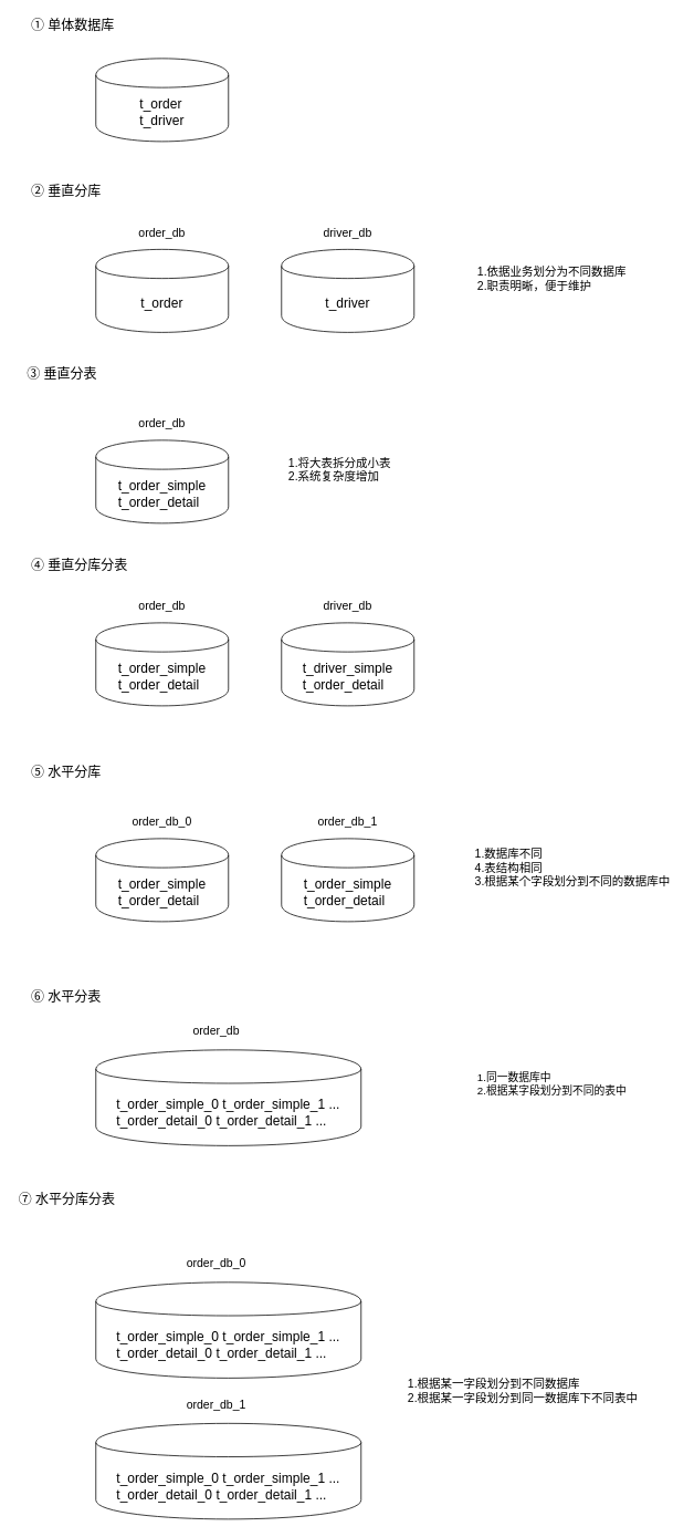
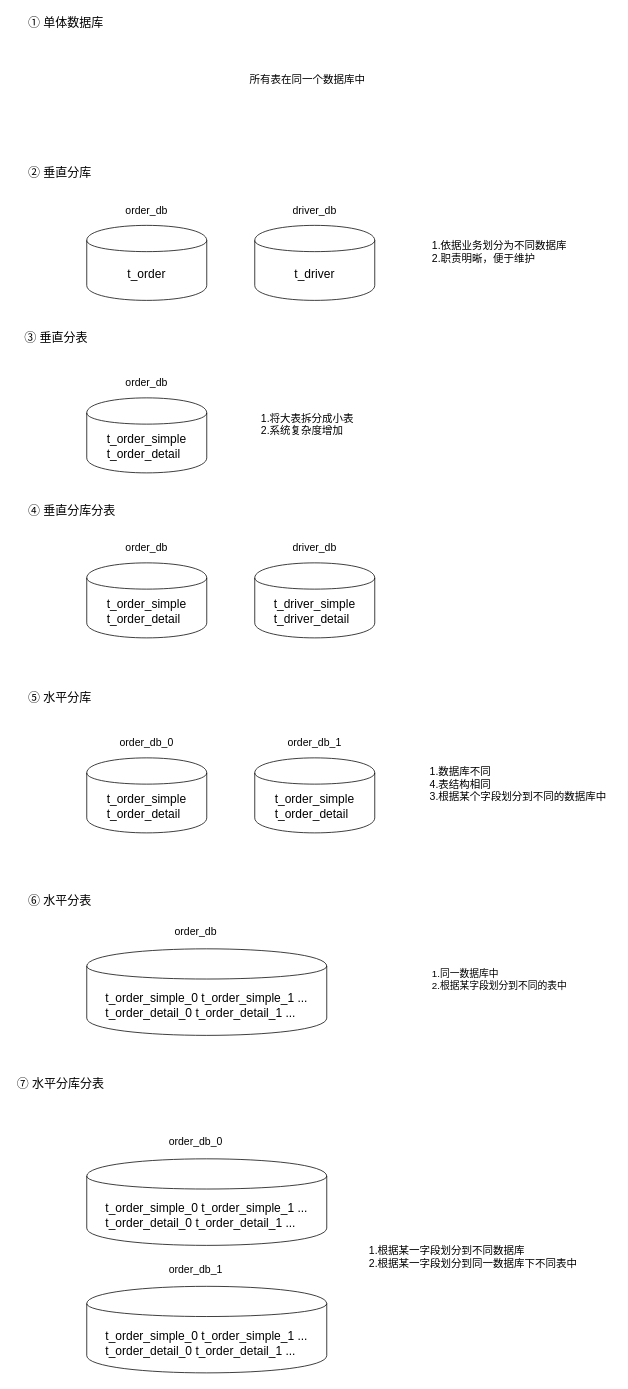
  <mxCell id="0" />
  <mxCell id="1" parent="0" />
  <mxCell id="2" value="&lt;font style=&quot;font-size: 16px&quot;&gt;① 单体数据库&lt;/font&gt;" style="text;html=1;strokeColor=none;fillColor=none;align=left;verticalAlign=middle;whiteSpace=wrap;rounded=0;" parent="1" vertex="1"><mxGeometry x="35" y="20" width="110" height="20" as="geometry" /></mxCell>
- <mxCell id="3" value="&lt;div style=&quot;text-align: justify&quot;&gt;&lt;span style=&quot;font-size: 16px&quot;&gt;t_order&lt;/span&gt;&lt;/div&gt;&lt;font style=&quot;font-size: 16px&quot;&gt;&lt;div style=&quot;text-align: justify&quot;&gt;&lt;span&gt;t_driver&lt;/span&gt;&lt;/div&gt;&lt;/font&gt;" style="shape=cylinder;whiteSpace=wrap;html=1;boundedLbl=1;backgroundOutline=1;align=center;" parent="1" vertex="1"><mxGeometry x="115" y="70" width="160" height="100" as="geometry" /></mxCell>
  <mxCell id="4" value="&lt;font style=&quot;font-size: 16px&quot;&gt;② 垂直分库&lt;/font&gt;" style="text;html=1;strokeColor=none;fillColor=none;align=left;verticalAlign=middle;whiteSpace=wrap;rounded=0;" parent="1" vertex="1"><mxGeometry x="35" y="220" width="110" height="20" as="geometry" /></mxCell>
  <mxCell id="5" value="&lt;font style=&quot;font-size: 16px&quot;&gt;③ 垂直分表&lt;/font&gt;" style="text;html=1;strokeColor=none;fillColor=none;align=left;verticalAlign=middle;whiteSpace=wrap;rounded=0;" parent="1" vertex="1"><mxGeometry x="30" y="440" width="110" height="20" as="geometry" /></mxCell>
  <mxCell id="6" value="&lt;span style=&quot;font-size: 16px&quot;&gt;⑤ 水平分库&lt;/span&gt;" style="text;html=1;strokeColor=none;fillColor=none;align=left;verticalAlign=middle;whiteSpace=wrap;rounded=0;" parent="1" vertex="1"><mxGeometry x="35" y="920" width="110" height="20" as="geometry" /></mxCell>
  <mxCell id="7" value="" style="group" parent="1" vertex="1" connectable="0"><mxGeometry x="115" y="980" width="160" height="130" as="geometry" /></mxCell>
  <mxCell id="8" value="&lt;div style=&quot;text-align: justify&quot;&gt;&lt;span style=&quot;font-size: 16px&quot;&gt;t_order_simple&lt;/span&gt;&lt;/div&gt;&lt;font style=&quot;font-size: 16px&quot;&gt;&lt;div style=&quot;text-align: justify&quot;&gt;&lt;span&gt;t_order_detail&lt;/span&gt;&lt;/div&gt;&lt;/font&gt;" style="shape=cylinder;whiteSpace=wrap;html=1;boundedLbl=1;backgroundOutline=1;align=center;" parent="7" vertex="1"><mxGeometry y="30" width="160" height="100" as="geometry" /></mxCell>
  <mxCell id="9" value="&lt;font style=&quot;font-size: 14px&quot;&gt;order_db_0&lt;/font&gt;" style="text;html=1;strokeColor=none;fillColor=none;align=center;verticalAlign=middle;whiteSpace=wrap;rounded=0;" parent="7" vertex="1"><mxGeometry x="45" width="70" height="20" as="geometry" /></mxCell>
  <mxCell id="10" value="" style="group" parent="1" vertex="1" connectable="0"><mxGeometry x="115" y="500" width="160" height="130" as="geometry" /></mxCell>
  <mxCell id="11" value="&lt;div style=&quot;text-align: justify&quot;&gt;&lt;span style=&quot;font-size: 16px&quot;&gt;t_order_simple&lt;/span&gt;&lt;/div&gt;&lt;font style=&quot;font-size: 16px&quot;&gt;&lt;div style=&quot;text-align: justify&quot;&gt;&lt;span&gt;t_order_detail&lt;/span&gt;&lt;/div&gt;&lt;/font&gt;" style="shape=cylinder;whiteSpace=wrap;html=1;boundedLbl=1;backgroundOutline=1;align=center;" parent="10" vertex="1"><mxGeometry y="30" width="160" height="100" as="geometry" /></mxCell>
  <mxCell id="12" value="&lt;font style=&quot;font-size: 14px&quot;&gt;order_db&lt;/font&gt;" style="text;html=1;strokeColor=none;fillColor=none;align=center;verticalAlign=middle;whiteSpace=wrap;rounded=0;" parent="10" vertex="1"><mxGeometry x="45" width="70" height="20" as="geometry" /></mxCell>
  <mxCell id="13" value="" style="group" parent="1" vertex="1" connectable="0"><mxGeometry x="339" y="270" width="160" height="130" as="geometry" /></mxCell>
  <mxCell id="14" value="&lt;div style=&quot;text-align: justify&quot;&gt;&lt;span style=&quot;font-size: 16px&quot;&gt;t_driver&lt;/span&gt;&lt;/div&gt;" style="shape=cylinder;whiteSpace=wrap;html=1;boundedLbl=1;backgroundOutline=1;align=center;" parent="13" vertex="1"><mxGeometry y="30" width="160" height="100" as="geometry" /></mxCell>
  <mxCell id="15" value="&lt;font style=&quot;font-size: 14px&quot;&gt;driver_db&lt;/font&gt;" style="text;html=1;strokeColor=none;fillColor=none;align=center;verticalAlign=middle;whiteSpace=wrap;rounded=0;" parent="13" vertex="1"><mxGeometry x="45" width="70" height="20" as="geometry" /></mxCell>
  <mxCell id="16" value="" style="group" parent="1" vertex="1" connectable="0"><mxGeometry x="115" y="270" width="160" height="130" as="geometry" /></mxCell>
  <mxCell id="17" value="&lt;div style=&quot;text-align: justify&quot;&gt;&lt;span style=&quot;font-size: 16px&quot;&gt;t_order&lt;/span&gt;&lt;/div&gt;" style="shape=cylinder;whiteSpace=wrap;html=1;boundedLbl=1;backgroundOutline=1;align=center;" parent="16" vertex="1"><mxGeometry y="30" width="160" height="100" as="geometry" /></mxCell>
  <mxCell id="18" value="&lt;font style=&quot;font-size: 14px&quot;&gt;order_db&lt;/font&gt;" style="text;html=1;strokeColor=none;fillColor=none;align=center;verticalAlign=middle;whiteSpace=wrap;rounded=0;" parent="16" vertex="1"><mxGeometry x="45" width="70" height="20" as="geometry" /></mxCell>
  <mxCell id="19" value="" style="group" parent="1" vertex="1" connectable="0"><mxGeometry x="339" y="980" width="160" height="130" as="geometry" /></mxCell>
  <mxCell id="20" value="&lt;div style=&quot;text-align: justify&quot;&gt;&lt;span style=&quot;font-size: 16px&quot;&gt;t_order_simple&lt;/span&gt;&lt;/div&gt;&lt;font style=&quot;font-size: 16px&quot;&gt;&lt;div style=&quot;text-align: justify&quot;&gt;&lt;span&gt;t_order_detail&lt;/span&gt;&lt;/div&gt;&lt;/font&gt;" style="shape=cylinder;whiteSpace=wrap;html=1;boundedLbl=1;backgroundOutline=1;align=center;" parent="19" vertex="1"><mxGeometry y="30" width="160" height="100" as="geometry" /></mxCell>
  <mxCell id="21" value="&lt;font style=&quot;font-size: 14px&quot;&gt;order_db_1&lt;/font&gt;" style="text;html=1;strokeColor=none;fillColor=none;align=center;verticalAlign=middle;whiteSpace=wrap;rounded=0;" parent="19" vertex="1"><mxGeometry x="45" width="70" height="20" as="geometry" /></mxCell>
  <mxCell id="22" value="&lt;font style=&quot;font-size: 16px&quot;&gt;⑥ 水平分表&lt;/font&gt;" style="text;html=1;strokeColor=none;fillColor=none;align=left;verticalAlign=middle;whiteSpace=wrap;rounded=0;" parent="1" vertex="1"><mxGeometry x="35" y="1190" width="110" height="20" as="geometry" /></mxCell>
  <mxCell id="23" value="" style="group" parent="1" vertex="1" connectable="0"><mxGeometry x="115" y="1230" width="320" height="150" as="geometry" /></mxCell>
  <mxCell id="24" value="&lt;div style=&quot;text-align: justify ; font-size: 16px&quot;&gt;&lt;font style=&quot;font-size: 16px&quot;&gt;t_order_simple_0&amp;nbsp;&lt;/font&gt;&lt;span&gt;t_order_simple_1 ...&lt;/span&gt;&lt;/div&gt;&lt;font style=&quot;font-size: 16px&quot;&gt;&lt;font style=&quot;font-size: 16px&quot;&gt;&lt;div style=&quot;text-align: justify&quot;&gt;&lt;span&gt;t_order_detail_0&lt;/span&gt;&lt;font&gt;&amp;nbsp;&lt;/font&gt;&lt;span&gt;t_order_detail_1 ...&lt;/span&gt;&lt;/div&gt;&lt;/font&gt;&lt;/font&gt;" style="shape=cylinder;whiteSpace=wrap;html=1;boundedLbl=1;backgroundOutline=1;align=center;" parent="23" vertex="1"><mxGeometry y="34.617" width="320" height="115.383" as="geometry" /></mxCell>
  <mxCell id="25" value="&lt;font style=&quot;font-size: 14px&quot;&gt;order_db&lt;/font&gt;" style="text;html=1;strokeColor=none;fillColor=none;align=center;verticalAlign=middle;whiteSpace=wrap;rounded=0;" parent="23" vertex="1"><mxGeometry x="81.562" width="126.875" height="23.077" as="geometry" /></mxCell>
  <mxCell id="26" value="&lt;div style=&quot;text-align: justify ; font-size: 14px&quot;&gt;&lt;font style=&quot;font-size: 14px&quot;&gt;1.数据库不同&lt;/font&gt;&lt;/div&gt;&lt;div style=&quot;text-align: justify ; font-size: 14px&quot;&gt;&lt;span&gt;&lt;font style=&quot;font-size: 14px&quot;&gt;4.表结构相同&lt;/font&gt;&lt;/span&gt;&lt;/div&gt;&lt;div style=&quot;text-align: justify ; font-size: 14px&quot;&gt;&lt;font style=&quot;font-size: 14px&quot;&gt;3.根据某个字段划分到不同的数据库中&lt;/font&gt;&lt;/div&gt;" style="text;html=1;align=center;verticalAlign=middle;resizable=0;points=[];autosize=1;" parent="1" vertex="1"><mxGeometry x="565" y="1020" width="250" height="50" as="geometry" /></mxCell>
+ <mxCell id="27" value="&lt;div style=&quot;text-align: justify&quot;&gt;&lt;span&gt;&lt;font style=&quot;font-size: 14px&quot;&gt;所有表在同一个数据库中&lt;/font&gt;&lt;/span&gt;&lt;/div&gt;" style="text;html=1;align=center;verticalAlign=middle;resizable=0;points=[];autosize=1;" parent="1" vertex="1"><mxGeometry x="324" y="96" width="170" height="20" as="geometry" /></mxCell>
  <mxCell id="28" value="&lt;div style=&quot;text-align: justify ; font-size: 14px&quot;&gt;&lt;font style=&quot;font-size: 14px&quot;&gt;1.依据业务划分为不同数据库&lt;/font&gt;&lt;/div&gt;&lt;div style=&quot;text-align: justify ; font-size: 14px&quot;&gt;&lt;font style=&quot;font-size: 14px&quot;&gt;2.职责明晰，便于维护&lt;/font&gt;&lt;/div&gt;" style="text;html=1;align=center;verticalAlign=middle;resizable=0;points=[];autosize=1;" parent="1" vertex="1"><mxGeometry x="565" y="320" width="200" height="30" as="geometry" /></mxCell>
  <mxCell id="29" value="&lt;div style=&quot;text-align: justify ; font-size: 14px&quot;&gt;&lt;font style=&quot;font-size: 14px&quot;&gt;1.将大表拆分成小表&lt;/font&gt;&lt;/div&gt;&lt;div style=&quot;text-align: justify ; font-size: 14px&quot;&gt;&lt;font style=&quot;font-size: 14px&quot;&gt;2.系统复杂度增加&lt;/font&gt;&lt;/div&gt;" style="text;html=1;align=center;verticalAlign=middle;resizable=0;points=[];autosize=1;" parent="1" vertex="1"><mxGeometry x="339" y="550" width="140" height="30" as="geometry" /></mxCell>
  <mxCell id="30" value="&lt;font style=&quot;font-size: 16px&quot;&gt;④ 垂直分库分表&lt;/font&gt;" style="text;html=1;strokeColor=none;fillColor=none;align=left;verticalAlign=middle;whiteSpace=wrap;rounded=0;" parent="1" vertex="1"><mxGeometry x="35" y="670" width="120" height="20" as="geometry" /></mxCell>
  <mxCell id="31" value="" style="group" parent="1" vertex="1" connectable="0"><mxGeometry x="115" y="720" width="160" height="130" as="geometry" /></mxCell>
  <mxCell id="32" value="&lt;div style=&quot;text-align: justify&quot;&gt;&lt;span style=&quot;font-size: 16px&quot;&gt;t_order_simple&lt;/span&gt;&lt;/div&gt;&lt;font style=&quot;font-size: 16px&quot;&gt;&lt;div style=&quot;text-align: justify&quot;&gt;&lt;span&gt;t_order_detail&lt;/span&gt;&lt;/div&gt;&lt;/font&gt;" style="shape=cylinder;whiteSpace=wrap;html=1;boundedLbl=1;backgroundOutline=1;align=center;" parent="31" vertex="1"><mxGeometry y="30" width="160" height="100" as="geometry" /></mxCell>
  <mxCell id="33" value="&lt;font style=&quot;font-size: 14px&quot;&gt;order_db&lt;/font&gt;" style="text;html=1;strokeColor=none;fillColor=none;align=center;verticalAlign=middle;whiteSpace=wrap;rounded=0;" parent="31" vertex="1"><mxGeometry x="45" width="70" height="20" as="geometry" /></mxCell>
  <mxCell id="34" value="" style="group" parent="1" vertex="1" connectable="0"><mxGeometry x="339" y="720" width="160" height="130" as="geometry" /></mxCell>
- <mxCell id="35" value="&lt;div style=&quot;text-align: justify&quot;&gt;&lt;span style=&quot;font-size: 16px&quot;&gt;t_driver_simple&lt;/span&gt;&lt;/div&gt;&lt;div style=&quot;text-align: justify&quot;&gt;&lt;span style=&quot;font-size: 16px&quot;&gt;t_order_detail&lt;/span&gt;&lt;/div&gt;" style="shape=cylinder;whiteSpace=wrap;html=1;boundedLbl=1;backgroundOutline=1;align=center;" parent="34" vertex="1"><mxGeometry y="30" width="160" height="100" as="geometry" /></mxCell>
+ <mxCell id="35" value="&lt;div style=&quot;text-align: justify&quot;&gt;&lt;span style=&quot;font-size: 16px&quot;&gt;t_driver_simple&lt;/span&gt;&lt;/div&gt;&lt;div style=&quot;text-align: justify&quot;&gt;&lt;span style=&quot;font-size: 16px&quot;&gt;t_driver_detail&lt;/span&gt;&lt;/div&gt;" style="shape=cylinder;whiteSpace=wrap;html=1;boundedLbl=1;backgroundOutline=1;align=center;" parent="34" vertex="1"><mxGeometry y="30" width="160" height="100" as="geometry" /></mxCell>
  <mxCell id="36" value="&lt;font style=&quot;font-size: 14px&quot;&gt;driver_db&lt;/font&gt;" style="text;html=1;strokeColor=none;fillColor=none;align=center;verticalAlign=middle;whiteSpace=wrap;rounded=0;" parent="34" vertex="1"><mxGeometry x="45" width="70" height="20" as="geometry" /></mxCell>
  <mxCell id="37" value="&lt;font style=&quot;font-size: 16px&quot;&gt;⑦ 水平分库分表&lt;/font&gt;" style="text;html=1;strokeColor=none;fillColor=none;align=left;verticalAlign=middle;whiteSpace=wrap;rounded=0;" parent="1" vertex="1"><mxGeometry x="20" y="1435" width="120" height="20" as="geometry" /></mxCell>
  <mxCell id="38" value="" style="group" parent="1" vertex="1" connectable="0"><mxGeometry x="115" y="1510" width="320" height="150" as="geometry" /></mxCell>
  <mxCell id="39" value="&lt;div style=&quot;text-align: justify ; font-size: 16px&quot;&gt;&lt;font style=&quot;font-size: 16px&quot;&gt;t_order_simple_0&amp;nbsp;&lt;/font&gt;&lt;span&gt;t_order_simple_1 ...&lt;/span&gt;&lt;/div&gt;&lt;font style=&quot;font-size: 16px&quot;&gt;&lt;font style=&quot;font-size: 16px&quot;&gt;&lt;div style=&quot;text-align: justify&quot;&gt;&lt;span&gt;t_order_detail_0&lt;/span&gt;&lt;font&gt;&amp;nbsp;&lt;/font&gt;&lt;span&gt;t_order_detail_1 ...&lt;/span&gt;&lt;/div&gt;&lt;/font&gt;&lt;/font&gt;" style="shape=cylinder;whiteSpace=wrap;html=1;boundedLbl=1;backgroundOutline=1;align=center;" parent="38" vertex="1"><mxGeometry y="34.617" width="320" height="115.383" as="geometry" /></mxCell>
  <mxCell id="40" value="&lt;font style=&quot;font-size: 14px&quot;&gt;order_db_0&lt;/font&gt;" style="text;html=1;strokeColor=none;fillColor=none;align=center;verticalAlign=middle;whiteSpace=wrap;rounded=0;" parent="38" vertex="1"><mxGeometry x="81.562" width="126.875" height="23.077" as="geometry" /></mxCell>
  <mxCell id="41" value="" style="group" parent="1" vertex="1" connectable="0"><mxGeometry x="115" y="1680" width="320" height="150" as="geometry" /></mxCell>
  <mxCell id="42" value="&lt;div style=&quot;text-align: justify ; font-size: 16px&quot;&gt;&lt;font style=&quot;font-size: 16px&quot;&gt;t_order_simple_0&amp;nbsp;&lt;/font&gt;&lt;span&gt;t_order_simple_1 ...&lt;/span&gt;&lt;/div&gt;&lt;font style=&quot;font-size: 16px&quot;&gt;&lt;font style=&quot;font-size: 16px&quot;&gt;&lt;div style=&quot;text-align: justify&quot;&gt;&lt;span&gt;t_order_detail_0&lt;/span&gt;&lt;font&gt;&amp;nbsp;&lt;/font&gt;&lt;span&gt;t_order_detail_1 ...&lt;/span&gt;&lt;/div&gt;&lt;/font&gt;&lt;/font&gt;" style="shape=cylinder;whiteSpace=wrap;html=1;boundedLbl=1;backgroundOutline=1;align=center;" parent="41" vertex="1"><mxGeometry y="34.617" width="320" height="115.383" as="geometry" /></mxCell>
  <mxCell id="43" value="&lt;font style=&quot;font-size: 14px&quot;&gt;order_db_1&lt;/font&gt;" style="text;html=1;strokeColor=none;fillColor=none;align=center;verticalAlign=middle;whiteSpace=wrap;rounded=0;" parent="41" vertex="1"><mxGeometry x="81.562" width="126.875" height="23.077" as="geometry" /></mxCell>
  <mxCell id="44" value="&lt;div style=&quot;text-align: justify&quot;&gt;&lt;span style=&quot;font-size: 13px&quot;&gt;1.同一数据库中&lt;/span&gt;&lt;/div&gt;&lt;font style=&quot;font-size: 13px&quot;&gt;&lt;div style=&quot;text-align: justify&quot;&gt;&lt;span&gt;2.根据某字段划分到不同的表中&lt;/span&gt;&lt;/div&gt;&lt;/font&gt;" style="text;html=1;align=center;verticalAlign=middle;resizable=0;points=[];autosize=1;" parent="1" vertex="1"><mxGeometry x="565" y="1290" width="200" height="30" as="geometry" /></mxCell>
  <mxCell id="45" value="&lt;div style=&quot;text-align: justify&quot;&gt;&lt;span style=&quot;font-size: 14px&quot;&gt;1.根据某一字段划分到不同数据库&lt;/span&gt;&lt;/div&gt;&lt;font style=&quot;font-size: 14px&quot;&gt;&lt;div style=&quot;text-align: justify&quot;&gt;&lt;span&gt;2.根据某一字段划分到同一数据库下不同表中&lt;/span&gt;&lt;/div&gt;&lt;/font&gt;" style="text;html=1;align=center;verticalAlign=middle;resizable=0;points=[];autosize=1;" parent="1" vertex="1"><mxGeometry x="485" y="1660" width="290" height="30" as="geometry" /></mxCell>
